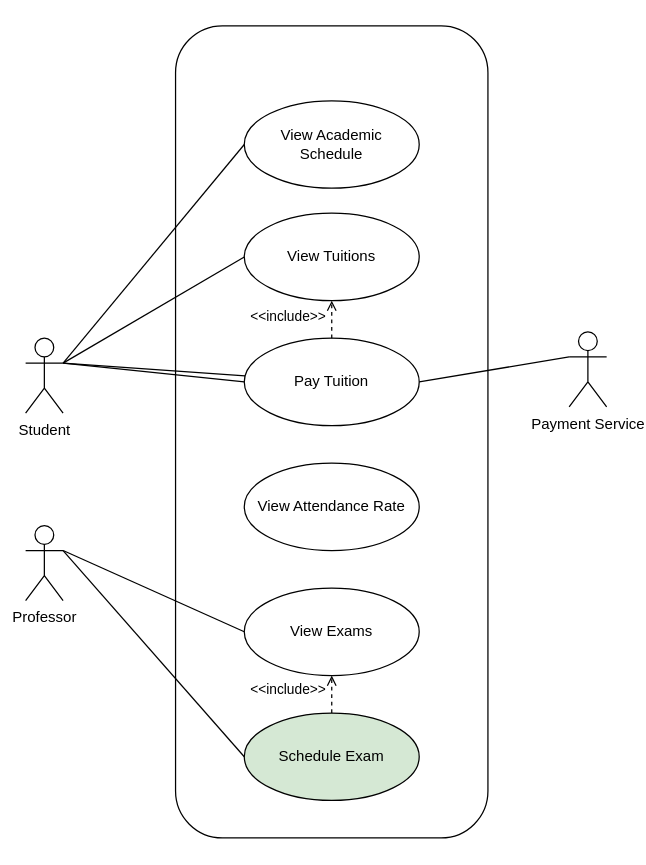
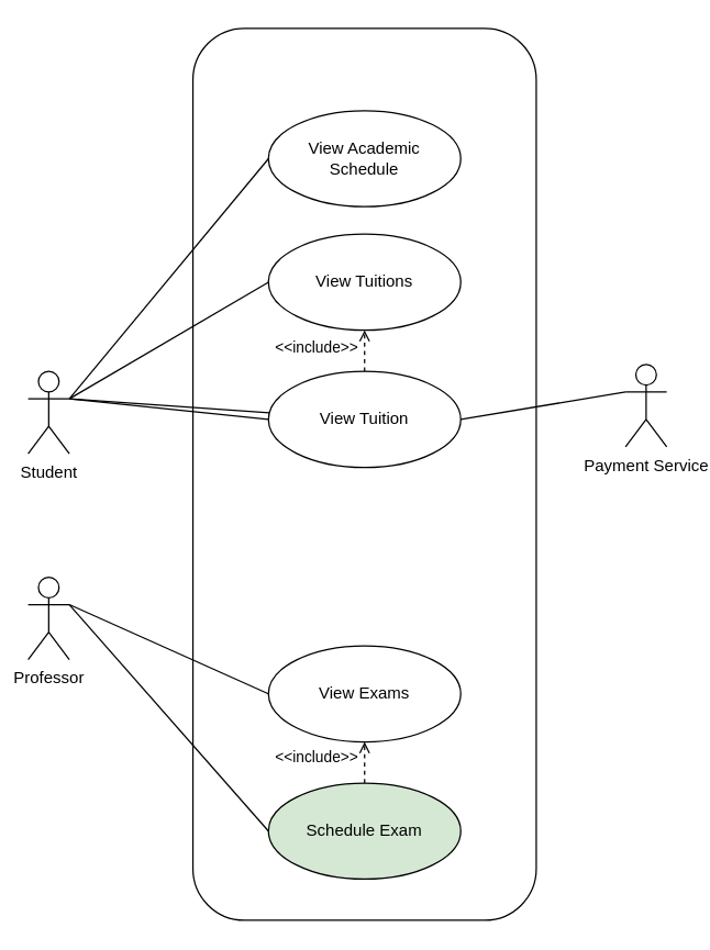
  <mxCell id="0" />
  <mxCell id="1" parent="0" />
  <mxCell id="2" value="Professor" style="shape=umlActor;verticalLabelPosition=bottom;verticalAlign=top;html=1;outlineConnect=0;" vertex="1" parent="1"><mxGeometry x="20" y="420" width="30" height="60" as="geometry" /></mxCell>
  <mxCell id="3" value="Student" style="shape=umlActor;verticalLabelPosition=bottom;verticalAlign=top;html=1;outlineConnect=0;" vertex="1" parent="1"><mxGeometry x="20" y="270" width="30" height="60" as="geometry" /></mxCell>
  <mxCell id="4" value="" style="rounded=1;whiteSpace=wrap;html=1;" vertex="1" parent="1"><mxGeometry x="140" y="20" width="250" height="650" as="geometry" /></mxCell>
  <mxCell id="5" value="View Tuitions" style="ellipse;whiteSpace=wrap;html=1;" vertex="1" parent="1"><mxGeometry x="195" y="170" width="140" height="70" as="geometry" /></mxCell>
- <mxCell id="6" value="Pay Tuition" style="ellipse;whiteSpace=wrap;html=1;" vertex="1" parent="1"><mxGeometry x="195" y="270" width="140" height="70" as="geometry" /></mxCell>
+ <mxCell id="6" value="View Tuition" style="ellipse;whiteSpace=wrap;html=1;" vertex="1" parent="1"><mxGeometry x="195" y="270" width="140" height="70" as="geometry" /></mxCell>
  <mxCell id="7" value="&amp;lt;&amp;lt;include&amp;gt;&amp;gt;" style="html=1;verticalAlign=bottom;labelBackgroundColor=none;endArrow=open;endFill=0;dashed=1;rounded=0;entryX=0.5;entryY=1;entryDx=0;entryDy=0;exitX=0.5;exitY=0;exitDx=0;exitDy=0;" edge="1" parent="1" source="6" target="5"><mxGeometry x="-0.5" y="35" width="160" relative="1" as="geometry"><mxPoint x="150" y="370" as="sourcePoint" /><mxPoint x="310" y="370" as="targetPoint" /><mxPoint as="offset" /></mxGeometry></mxCell>
  <mxCell id="8" value="" style="endArrow=none;html=1;rounded=0;entryX=0;entryY=0.5;entryDx=0;entryDy=0;exitX=1;exitY=0.333;exitDx=0;exitDy=0;exitPerimeter=0;" edge="1" parent="1" source="3" target="5"><mxGeometry width="50" height="50" relative="1" as="geometry"><mxPoint x="100" y="270" as="sourcePoint" /><mxPoint x="210" y="250" as="targetPoint" /></mxGeometry></mxCell>
  <mxCell id="9" value="" style="endArrow=none;html=1;rounded=0;entryX=0;entryY=0.5;entryDx=0;entryDy=0;" edge="1" parent="1" target="6"><mxGeometry width="50" height="50" relative="1" as="geometry"><mxPoint x="50" y="290" as="sourcePoint" /><mxPoint x="210" y="250" as="targetPoint" /></mxGeometry></mxCell>
- <mxCell id="10" value="View Attendance Rate" style="ellipse;whiteSpace=wrap;html=1;" vertex="1" parent="1"><mxGeometry x="195" y="370" width="140" height="70" as="geometry" /></mxCell>
  <mxCell id="11" value="" style="endArrow=none;html=1;rounded=0;exitX=1;exitY=0.333;exitDx=0;exitDy=0;exitPerimeter=0;" edge="1" parent="1" source="3" target="6"><mxGeometry width="50" height="50" relative="1" as="geometry"><mxPoint x="53" y="330" as="sourcePoint" /><mxPoint x="110" y="380" as="targetPoint" /></mxGeometry></mxCell>
  <mxCell id="12" value="Payment Service" style="shape=umlActor;verticalLabelPosition=bottom;verticalAlign=top;html=1;" vertex="1" parent="1"><mxGeometry x="455" y="265" width="30" height="60" as="geometry" /></mxCell>
  <mxCell id="13" value="" style="endArrow=none;html=1;rounded=0;entryX=0;entryY=0.333;entryDx=0;entryDy=0;entryPerimeter=0;exitX=1;exitY=0.5;exitDx=0;exitDy=0;" edge="1" parent="1" source="6" target="12"><mxGeometry width="50" height="50" relative="1" as="geometry"><mxPoint x="430" y="180" as="sourcePoint" /><mxPoint x="575" y="195" as="targetPoint" /></mxGeometry></mxCell>
  <mxCell id="14" value="View Exams" style="ellipse;whiteSpace=wrap;html=1;" vertex="1" parent="1"><mxGeometry x="195" y="470" width="140" height="70" as="geometry" /></mxCell>
  <mxCell id="15" value="Schedule Exam" style="ellipse;whiteSpace=wrap;html=1;fillColor=#d5e8d4;" vertex="1" parent="1"><mxGeometry x="195" y="570" width="140" height="70" as="geometry" /></mxCell>
  <mxCell id="16" value="" style="endArrow=none;html=1;rounded=0;exitX=1;exitY=0.333;exitDx=0;exitDy=0;exitPerimeter=0;entryX=0;entryY=0.5;entryDx=0;entryDy=0;" edge="1" parent="1" source="2" target="14"><mxGeometry width="50" height="50" relative="1" as="geometry"><mxPoint x="60" y="440" as="sourcePoint" /><mxPoint x="205" y="555" as="targetPoint" /></mxGeometry></mxCell>
  <mxCell id="17" value="" style="endArrow=none;html=1;rounded=0;exitX=1;exitY=0.333;exitDx=0;exitDy=0;exitPerimeter=0;entryX=0;entryY=0.5;entryDx=0;entryDy=0;" edge="1" parent="1" source="2" target="15"><mxGeometry width="50" height="50" relative="1" as="geometry"><mxPoint x="80" y="505" as="sourcePoint" /><mxPoint x="225" y="570" as="targetPoint" /></mxGeometry></mxCell>
  <mxCell id="18" value="&amp;lt;&amp;lt;include&amp;gt;&amp;gt;" style="html=1;verticalAlign=bottom;labelBackgroundColor=none;endArrow=open;endFill=0;dashed=1;rounded=0;exitX=0.5;exitY=0;exitDx=0;exitDy=0;entryX=0.5;entryY=1;entryDx=0;entryDy=0;" edge="1" parent="1" source="15" target="14"><mxGeometry x="-0.333" y="35" width="160" relative="1" as="geometry"><mxPoint x="360" y="540" as="sourcePoint" /><mxPoint x="360" y="510" as="targetPoint" /><mxPoint as="offset" /></mxGeometry></mxCell>
  <mxCell id="19" value="View Academic&lt;div&gt;Schedule&lt;/div&gt;" style="ellipse;whiteSpace=wrap;html=1;" vertex="1" parent="1"><mxGeometry x="195" y="80" width="140" height="70" as="geometry" /></mxCell>
  <mxCell id="20" value="" style="endArrow=none;html=1;rounded=0;entryX=0;entryY=0.5;entryDx=0;entryDy=0;exitX=1;exitY=0.333;exitDx=0;exitDy=0;exitPerimeter=0;" edge="1" parent="1" source="3" target="19"><mxGeometry width="50" height="50" relative="1" as="geometry"><mxPoint x="60" y="300" as="sourcePoint" /><mxPoint x="205" y="215" as="targetPoint" /></mxGeometry></mxCell>
